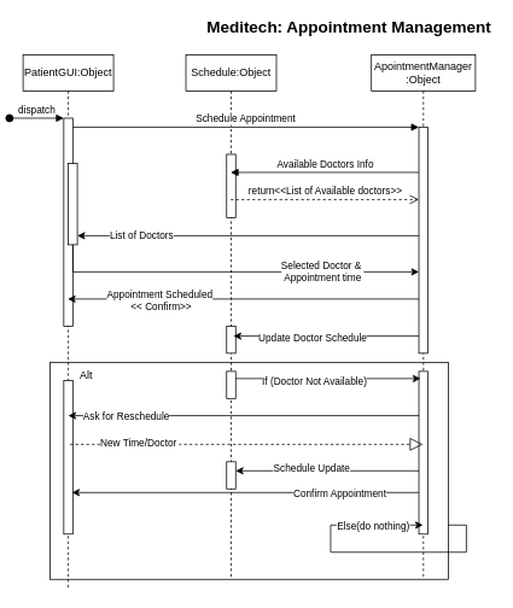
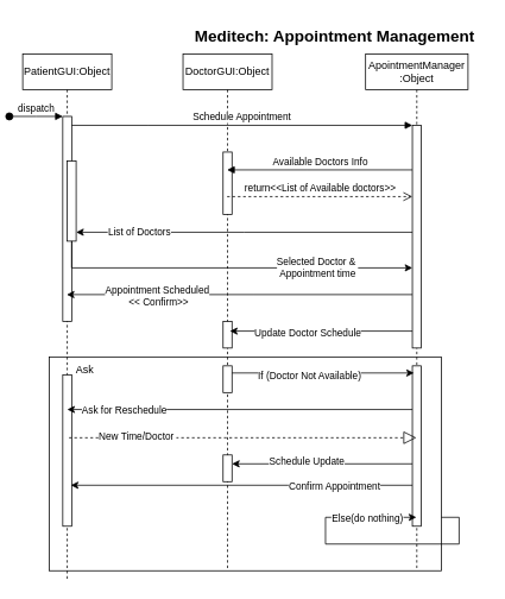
  <mxCell id="0" />
  <mxCell id="1" parent="0" />
  <mxCell id="2" value="" style="rounded=0;whiteSpace=wrap;html=1;" vertex="1" parent="1"><mxGeometry x="50" y="400" width="440" height="240" as="geometry" /></mxCell>
  <mxCell id="3" value="PatientGUI:Object" style="shape=umlLifeline;perimeter=lifelinePerimeter;whiteSpace=wrap;html=1;container=0;dropTarget=0;collapsible=0;recursiveResize=0;outlineConnect=0;portConstraint=eastwest;newEdgeStyle={&quot;edgeStyle&quot;:&quot;elbowEdgeStyle&quot;,&quot;elbow&quot;:&quot;vertical&quot;,&quot;curved&quot;:0,&quot;rounded&quot;:0};" parent="1" vertex="1"><mxGeometry x="20" y="60" width="100" height="590" as="geometry" /></mxCell>
  <mxCell id="4" value="" style="html=1;points=[];perimeter=orthogonalPerimeter;outlineConnect=0;targetShapes=umlLifeline;portConstraint=eastwest;newEdgeStyle={&quot;edgeStyle&quot;:&quot;elbowEdgeStyle&quot;,&quot;elbow&quot;:&quot;vertical&quot;,&quot;curved&quot;:0,&quot;rounded&quot;:0};" parent="3" vertex="1"><mxGeometry x="45" y="70" width="10" height="230" as="geometry" /></mxCell>
  <mxCell id="5" value="dispatch" style="html=1;verticalAlign=bottom;startArrow=oval;endArrow=block;startSize=8;edgeStyle=elbowEdgeStyle;elbow=vertical;curved=0;rounded=0;" parent="3" target="4" edge="1"><mxGeometry relative="1" as="geometry"><mxPoint x="-15" y="70" as="sourcePoint" /></mxGeometry></mxCell>
  <mxCell id="6" value="" style="html=1;points=[];perimeter=orthogonalPerimeter;outlineConnect=0;targetShapes=umlLifeline;portConstraint=eastwest;newEdgeStyle={&quot;edgeStyle&quot;:&quot;elbowEdgeStyle&quot;,&quot;elbow&quot;:&quot;vertical&quot;,&quot;curved&quot;:0,&quot;rounded&quot;:0};" parent="3" vertex="1"><mxGeometry x="50" y="120" width="10" height="90" as="geometry" /></mxCell>
  <mxCell id="7" value="" style="html=1;points=[];perimeter=orthogonalPerimeter;outlineConnect=0;targetShapes=umlLifeline;portConstraint=eastwest;newEdgeStyle={&quot;edgeStyle&quot;:&quot;elbowEdgeStyle&quot;,&quot;elbow&quot;:&quot;vertical&quot;,&quot;curved&quot;:0,&quot;rounded&quot;:0};" vertex="1" parent="3"><mxGeometry x="45" y="360" width="10" height="170" as="geometry" /></mxCell>
- <mxCell id="8" value="Schedule:Object" style="shape=umlLifeline;perimeter=lifelinePerimeter;whiteSpace=wrap;html=1;container=0;dropTarget=0;collapsible=0;recursiveResize=0;outlineConnect=0;portConstraint=eastwest;newEdgeStyle={&quot;edgeStyle&quot;:&quot;elbowEdgeStyle&quot;,&quot;elbow&quot;:&quot;vertical&quot;,&quot;curved&quot;:0,&quot;rounded&quot;:0};" parent="1" vertex="1"><mxGeometry x="200" y="60" width="100" height="580" as="geometry" /></mxCell>
+ <mxCell id="8" value="DoctorGUI:Object" style="shape=umlLifeline;perimeter=lifelinePerimeter;whiteSpace=wrap;html=1;container=0;dropTarget=0;collapsible=0;recursiveResize=0;outlineConnect=0;portConstraint=eastwest;newEdgeStyle={&quot;edgeStyle&quot;:&quot;elbowEdgeStyle&quot;,&quot;elbow&quot;:&quot;vertical&quot;,&quot;curved&quot;:0,&quot;rounded&quot;:0};" parent="1" vertex="1"><mxGeometry x="200" y="60" width="100" height="580" as="geometry" /></mxCell>
  <mxCell id="9" value="" style="html=1;points=[];perimeter=orthogonalPerimeter;outlineConnect=0;targetShapes=umlLifeline;portConstraint=eastwest;newEdgeStyle={&quot;edgeStyle&quot;:&quot;elbowEdgeStyle&quot;,&quot;elbow&quot;:&quot;vertical&quot;,&quot;curved&quot;:0,&quot;rounded&quot;:0};" parent="8" vertex="1"><mxGeometry x="45" y="110" width="10" height="70" as="geometry" /></mxCell>
  <mxCell id="10" value="" style="html=1;points=[];perimeter=orthogonalPerimeter;outlineConnect=0;targetShapes=umlLifeline;portConstraint=eastwest;newEdgeStyle={&quot;edgeStyle&quot;:&quot;elbowEdgeStyle&quot;,&quot;elbow&quot;:&quot;vertical&quot;,&quot;curved&quot;:0,&quot;rounded&quot;:0};" vertex="1" parent="8"><mxGeometry x="45" y="300" width="10" height="30" as="geometry" /></mxCell>
  <mxCell id="11" value="" style="html=1;points=[];perimeter=orthogonalPerimeter;outlineConnect=0;targetShapes=umlLifeline;portConstraint=eastwest;newEdgeStyle={&quot;edgeStyle&quot;:&quot;elbowEdgeStyle&quot;,&quot;elbow&quot;:&quot;vertical&quot;,&quot;curved&quot;:0,&quot;rounded&quot;:0};" vertex="1" parent="8"><mxGeometry x="45" y="350" width="10" height="30" as="geometry" /></mxCell>
  <mxCell id="12" value="Schedule Appointment" style="html=1;verticalAlign=bottom;endArrow=block;edgeStyle=elbowEdgeStyle;elbow=vertical;curved=0;rounded=0;" parent="1" source="4" target="17" edge="1"><mxGeometry relative="1" as="geometry"><mxPoint x="175" y="150" as="sourcePoint" /><Array as="points"><mxPoint x="160" y="140" /></Array></mxGeometry></mxCell>
  <mxCell id="13" value="Available Doctors Info" style="html=1;verticalAlign=bottom;endArrow=block;edgeStyle=elbowEdgeStyle;elbow=vertical;curved=0;rounded=0;" parent="1" source="17" target="8" edge="1"><mxGeometry relative="1" as="geometry"><mxPoint x="155" y="180" as="sourcePoint" /><Array as="points"><mxPoint x="340" y="190" /></Array><mxPoint x="80" y="180" as="targetPoint" /></mxGeometry></mxCell>
  <mxCell id="14" value="return&amp;lt;&amp;lt;List of Available doctors&amp;gt;&amp;gt;" style="html=1;verticalAlign=bottom;endArrow=open;dashed=1;endSize=8;edgeStyle=elbowEdgeStyle;elbow=horizontal;curved=0;rounded=0;" parent="1" source="8" target="17" edge="1"><mxGeometry relative="1" as="geometry"><mxPoint x="155" y="255" as="targetPoint" /><Array as="points"><mxPoint x="360" y="220" /></Array></mxGeometry></mxCell>
- <mxCell id="15" value="&lt;font style=&quot;font-size: 18px;&quot;&gt;&lt;b&gt;Meditech: Appointment Management&lt;/b&gt;&lt;/font&gt;" style="text;html=1;align=center;verticalAlign=middle;resizable=0;points=[];autosize=1;strokeColor=none;fillColor=none;" vertex="1" parent="1"><mxGeometry x="210" y="10" width="340" height="40" as="geometry" /></mxCell>
+ <mxCell id="15" value="&lt;font style=&quot;font-size: 18px;&quot;&gt;&lt;b&gt;Meditech: Appointment Management&lt;/b&gt;&lt;/font&gt;" style="text;html=1;align=center;verticalAlign=middle;resizable=0;points=[];autosize=1;strokeColor=none;fillColor=none;" vertex="1" parent="1"><mxGeometry x="200" width="340" height="40" as="geometry" y="20" /></mxCell>
  <mxCell id="16" value="ApointmentManager&lt;div&gt;:Object&lt;/div&gt;" style="shape=umlLifeline;perimeter=lifelinePerimeter;whiteSpace=wrap;html=1;container=0;dropTarget=0;collapsible=0;recursiveResize=0;outlineConnect=0;portConstraint=eastwest;newEdgeStyle={&quot;edgeStyle&quot;:&quot;elbowEdgeStyle&quot;,&quot;elbow&quot;:&quot;vertical&quot;,&quot;curved&quot;:0,&quot;rounded&quot;:0};" vertex="1" parent="1"><mxGeometry x="405" y="60" width="115" height="580" as="geometry" /></mxCell>
  <mxCell id="17" value="" style="html=1;points=[];perimeter=orthogonalPerimeter;outlineConnect=0;targetShapes=umlLifeline;portConstraint=eastwest;newEdgeStyle={&quot;edgeStyle&quot;:&quot;elbowEdgeStyle&quot;,&quot;elbow&quot;:&quot;vertical&quot;,&quot;curved&quot;:0,&quot;rounded&quot;:0};" vertex="1" parent="16"><mxGeometry x="52.5" y="80" width="10" height="250" as="geometry" /></mxCell>
  <mxCell id="18" style="edgeStyle=elbowEdgeStyle;rounded=0;orthogonalLoop=1;jettySize=auto;html=1;elbow=vertical;curved=0;" edge="1" parent="16" source="19" target="16"><mxGeometry relative="1" as="geometry" /></mxCell>
  <mxCell id="19" value="" style="html=1;points=[];perimeter=orthogonalPerimeter;outlineConnect=0;targetShapes=umlLifeline;portConstraint=eastwest;newEdgeStyle={&quot;edgeStyle&quot;:&quot;elbowEdgeStyle&quot;,&quot;elbow&quot;:&quot;vertical&quot;,&quot;curved&quot;:0,&quot;rounded&quot;:0};" vertex="1" parent="16"><mxGeometry x="52.5" y="350" width="10" height="180" as="geometry" /></mxCell>
  <mxCell id="20" style="edgeStyle=elbowEdgeStyle;rounded=0;orthogonalLoop=1;jettySize=auto;html=1;elbow=vertical;curved=0;" edge="1" parent="1" source="17" target="6"><mxGeometry relative="1" as="geometry"><Array as="points"><mxPoint x="269" y="260" /></Array></mxGeometry></mxCell>
  <mxCell id="21" value="List of Doctors" style="edgeLabel;html=1;align=center;verticalAlign=middle;resizable=0;points=[];" vertex="1" connectable="0" parent="20"><mxGeometry x="0.629" y="-1" relative="1" as="geometry"><mxPoint as="offset" /></mxGeometry></mxCell>
  <mxCell id="22" style="edgeStyle=elbowEdgeStyle;rounded=0;orthogonalLoop=1;jettySize=auto;html=1;elbow=vertical;curved=0;" edge="1" parent="1" source="6" target="17"><mxGeometry relative="1" as="geometry"><Array as="points"><mxPoint x="330" y="300" /><mxPoint x="80" y="300" /></Array></mxGeometry></mxCell>
  <mxCell id="23" value="Selected Doctor &amp;amp;&amp;nbsp;&lt;div&gt;Appointment time&lt;/div&gt;" style="edgeLabel;html=1;align=center;verticalAlign=middle;resizable=0;points=[];" vertex="1" connectable="0" parent="22"><mxGeometry x="0.666" y="1" relative="1" as="geometry"><mxPoint x="-39" as="offset" /></mxGeometry></mxCell>
  <mxCell id="24" style="edgeStyle=elbowEdgeStyle;rounded=0;orthogonalLoop=1;jettySize=auto;html=1;elbow=vertical;curved=0;" edge="1" parent="1" source="17" target="3"><mxGeometry relative="1" as="geometry"><mxPoint x="110" y="330" as="targetPoint" /><Array as="points"><mxPoint x="280" y="330" /></Array></mxGeometry></mxCell>
  <mxCell id="25" value="Appointment Scheduled&lt;div&gt;&amp;nbsp;&amp;lt;&amp;lt; Confirm&amp;gt;&amp;gt;&lt;/div&gt;" style="edgeLabel;html=1;align=center;verticalAlign=middle;resizable=0;points=[];" vertex="1" connectable="0" parent="24"><mxGeometry x="-0.417" y="1" relative="1" as="geometry"><mxPoint x="-174" as="offset" /></mxGeometry></mxCell>
  <mxCell id="26" style="edgeStyle=elbowEdgeStyle;rounded=0;orthogonalLoop=1;jettySize=auto;html=1;elbow=vertical;curved=0;entryX=0.527;entryY=0.537;entryDx=0;entryDy=0;entryPerimeter=0;" edge="1" parent="1" source="17" target="8"><mxGeometry relative="1" as="geometry" /></mxCell>
  <mxCell id="27" value="Update Doctor Schedule" style="edgeLabel;html=1;align=center;verticalAlign=middle;resizable=0;points=[];" vertex="1" connectable="0" parent="26"><mxGeometry x="0.145" y="1" relative="1" as="geometry"><mxPoint as="offset" /></mxGeometry></mxCell>
- <mxCell id="28" value="Alt" style="text;html=1;align=center;verticalAlign=middle;whiteSpace=wrap;rounded=0;" vertex="1" parent="1"><mxGeometry x="60" y="400" width="60" height="30" as="geometry" /></mxCell>
+ <mxCell id="28" value="Ask" style="text;html=1;align=center;verticalAlign=middle;whiteSpace=wrap;rounded=0;" vertex="1" parent="1"><mxGeometry x="60" y="400" width="60" height="30" as="geometry" /></mxCell>
  <mxCell id="29" style="edgeStyle=elbowEdgeStyle;rounded=0;orthogonalLoop=1;jettySize=auto;html=1;elbow=vertical;curved=0;entryX=0.472;entryY=0.618;entryDx=0;entryDy=0;entryPerimeter=0;" edge="1" parent="1" source="11" target="16"><mxGeometry relative="1" as="geometry" /></mxCell>
  <mxCell id="30" value="If (Doctor Not Available)" style="edgeLabel;html=1;align=center;verticalAlign=middle;resizable=0;points=[];" vertex="1" connectable="0" parent="29"><mxGeometry x="-0.163" y="-2" relative="1" as="geometry"><mxPoint as="offset" /></mxGeometry></mxCell>
  <mxCell id="31" style="edgeStyle=elbowEdgeStyle;rounded=0;orthogonalLoop=1;jettySize=auto;html=1;elbow=vertical;curved=0;entryX=0.5;entryY=0.677;entryDx=0;entryDy=0;entryPerimeter=0;" edge="1" parent="1" source="19" target="3"><mxGeometry relative="1" as="geometry" /></mxCell>
  <mxCell id="32" value="Ask for Reschedule" style="edgeLabel;html=1;align=center;verticalAlign=middle;resizable=0;points=[];" vertex="1" connectable="0" parent="31"><mxGeometry x="0.669" relative="1" as="geometry"><mxPoint as="offset" /></mxGeometry></mxCell>
  <mxCell id="33" value="" style="endArrow=block;dashed=1;endFill=0;endSize=12;html=1;rounded=0;exitX=0.52;exitY=0.73;exitDx=0;exitDy=0;exitPerimeter=0;" edge="1" parent="1" source="3" target="16"><mxGeometry width="160" relative="1" as="geometry"><mxPoint x="300" y="470" as="sourcePoint" /><mxPoint x="460" y="470" as="targetPoint" /></mxGeometry></mxCell>
  <mxCell id="34" value="New Time/Doctor&amp;nbsp;" style="edgeLabel;html=1;align=center;verticalAlign=middle;resizable=0;points=[];" vertex="1" connectable="0" parent="33"><mxGeometry x="-0.612" y="1" relative="1" as="geometry"><mxPoint as="offset" /></mxGeometry></mxCell>
  <mxCell id="35" style="edgeStyle=elbowEdgeStyle;rounded=0;orthogonalLoop=1;jettySize=auto;html=1;elbow=horizontal;curved=0;" edge="1" parent="1" source="40" target="8"><mxGeometry relative="1" as="geometry"><Array as="points" /></mxGeometry></mxCell>
  <mxCell id="36" style="edgeStyle=elbowEdgeStyle;rounded=0;orthogonalLoop=1;jettySize=auto;html=1;elbow=vertical;curved=0;entryX=0.54;entryY=0.82;entryDx=0;entryDy=0;entryPerimeter=0;" edge="1" parent="1" source="19" target="3"><mxGeometry relative="1" as="geometry" /></mxCell>
  <mxCell id="37" value="Confirm Appointment" style="edgeLabel;html=1;align=center;verticalAlign=middle;resizable=0;points=[];" vertex="1" connectable="0" parent="36"><mxGeometry x="-0.542" y="1" relative="1" as="geometry"><mxPoint as="offset" /></mxGeometry></mxCell>
  <mxCell id="38" value="" style="edgeStyle=elbowEdgeStyle;rounded=0;orthogonalLoop=1;jettySize=auto;html=1;elbow=horizontal;curved=0;" edge="1" parent="1"><mxGeometry relative="1" as="geometry"><mxPoint x="457.5" y="520" as="sourcePoint" /><mxPoint x="255" y="520" as="targetPoint" /><Array as="points"><mxPoint x="379" y="520" /></Array></mxGeometry></mxCell>
  <mxCell id="39" value="Schedule Update" style="edgeLabel;html=1;align=center;verticalAlign=middle;resizable=0;points=[];" vertex="1" connectable="0" parent="38"><mxGeometry x="0.174" y="-3" relative="1" as="geometry"><mxPoint as="offset" /></mxGeometry></mxCell>
  <mxCell id="40" value="" style="html=1;points=[];perimeter=orthogonalPerimeter;outlineConnect=0;targetShapes=umlLifeline;portConstraint=eastwest;newEdgeStyle={&quot;edgeStyle&quot;:&quot;elbowEdgeStyle&quot;,&quot;elbow&quot;:&quot;vertical&quot;,&quot;curved&quot;:0,&quot;rounded&quot;:0};" vertex="1" parent="1"><mxGeometry x="245" y="510" width="10" height="30" as="geometry" /></mxCell>
  <mxCell id="41" style="edgeStyle=orthogonalEdgeStyle;rounded=0;orthogonalLoop=1;jettySize=auto;html=1;exitX=1;exitY=0.75;exitDx=0;exitDy=0;" edge="1" parent="1" source="2" target="16"><mxGeometry relative="1" as="geometry"><Array as="points"><mxPoint x="510" y="580" /><mxPoint x="510" y="610" /><mxPoint x="360" y="610" /><mxPoint x="360" y="580" /></Array></mxGeometry></mxCell>
  <mxCell id="42" value="Else(do nothing)" style="edgeLabel;html=1;align=center;verticalAlign=middle;resizable=0;points=[];" vertex="1" connectable="0" parent="41"><mxGeometry x="0.664" y="-1" relative="1" as="geometry"><mxPoint as="offset" /></mxGeometry></mxCell>
